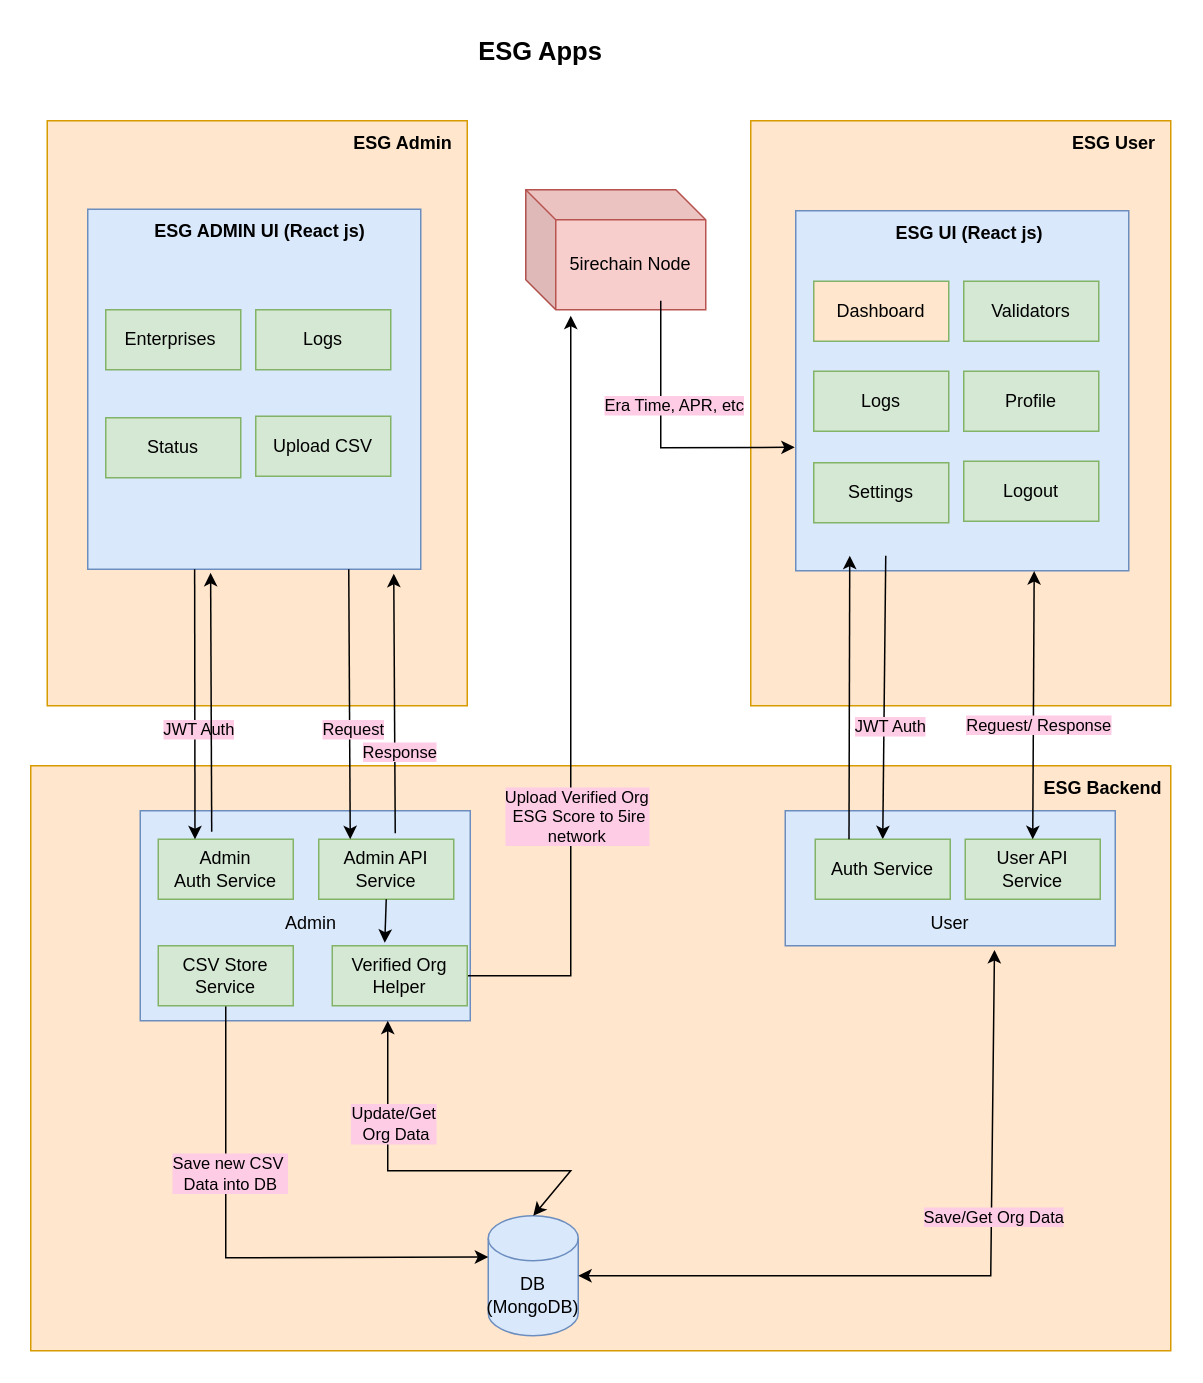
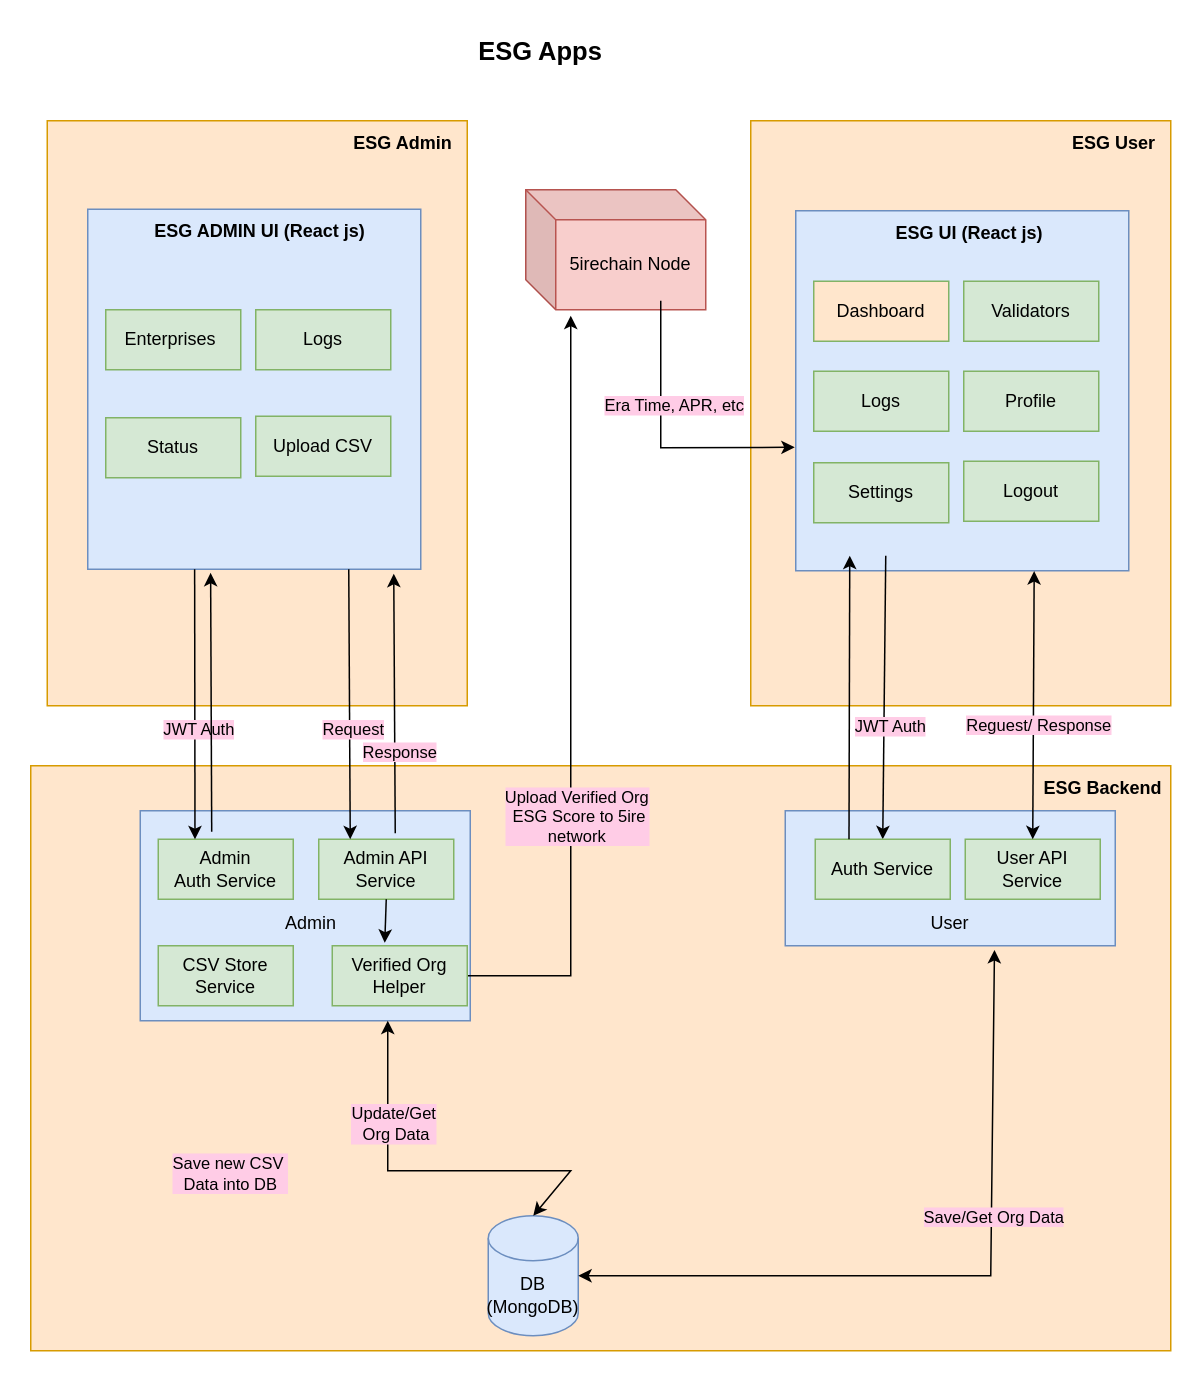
  <mxCell id="0" />
  <mxCell id="1" parent="0" />
  <mxCell id="2" value="&lt;b&gt;&lt;font style=&quot;font-size: 17px;&quot;&gt;ESG Apps&lt;/font&gt;&lt;/b&gt;" style="text;html=1;strokeColor=none;fillColor=none;align=center;verticalAlign=middle;whiteSpace=wrap;rounded=0;" parent="1" vertex="1"><mxGeometry x="250" y="20" width="220" height="30" as="geometry" /></mxCell>
  <mxCell id="3" value="" style="rounded=0;whiteSpace=wrap;html=1;fillColor=#ffe6cc;strokeColor=#d79b00;" parent="1" vertex="1"><mxGeometry x="31" y="80" width="280" height="390" as="geometry" /></mxCell>
  <mxCell id="4" value="" style="rounded=0;whiteSpace=wrap;html=1;fillColor=#ffe6cc;strokeColor=#d79b00;" parent="1" vertex="1"><mxGeometry x="500" y="80" width="280" height="390" as="geometry" /></mxCell>
  <mxCell id="5" value="" style="rounded=0;whiteSpace=wrap;html=1;fillColor=#ffe6cc;strokeColor=#d79b00;" parent="1" vertex="1"><mxGeometry x="20" y="510" width="760" height="390" as="geometry" /></mxCell>
  <mxCell id="6" value="ESG User&amp;nbsp;" style="text;html=1;strokeColor=none;fillColor=none;align=center;verticalAlign=middle;whiteSpace=wrap;rounded=0;fontStyle=1" parent="1" vertex="1"><mxGeometry x="709" y="80" width="70" height="30" as="geometry" /></mxCell>
  <mxCell id="7" value="ESG Admin&amp;nbsp;" style="text;html=1;strokeColor=none;fillColor=none;align=center;verticalAlign=middle;whiteSpace=wrap;rounded=0;fontStyle=1" parent="1" vertex="1"><mxGeometry x="230" y="80" width="80" height="30" as="geometry" /></mxCell>
  <mxCell id="8" value="ESG Backend" style="text;html=1;strokeColor=none;fillColor=none;align=center;verticalAlign=middle;whiteSpace=wrap;rounded=0;fontStyle=1" parent="1" vertex="1"><mxGeometry x="690" y="510" width="90" height="30" as="geometry" /></mxCell>
  <mxCell id="9" value="" style="rounded=0;whiteSpace=wrap;html=1;fillColor=#dae8fc;strokeColor=#6c8ebf;" parent="1" vertex="1"><mxGeometry x="530" y="140" width="222" height="240" as="geometry" /></mxCell>
  <mxCell id="10" value="Dashboard" style="rounded=0;whiteSpace=wrap;html=1;fillColor=#ffe6cc;strokeColor=#82b366;" parent="1" vertex="1"><mxGeometry x="542" y="187" width="90" height="40" as="geometry" /></mxCell>
  <mxCell id="11" value="Validators" style="rounded=0;whiteSpace=wrap;html=1;fillColor=#d5e8d4;strokeColor=#82b366;" parent="1" vertex="1"><mxGeometry x="642" y="187" width="90" height="40" as="geometry" /></mxCell>
  <mxCell id="12" value="Logs" style="rounded=0;whiteSpace=wrap;html=1;fillColor=#d5e8d4;strokeColor=#82b366;" parent="1" vertex="1"><mxGeometry x="542" y="247" width="90" height="40" as="geometry" /></mxCell>
  <mxCell id="13" value="Profile" style="rounded=0;whiteSpace=wrap;html=1;fillColor=#d5e8d4;strokeColor=#82b366;" parent="1" vertex="1"><mxGeometry x="642" y="247" width="90" height="40" as="geometry" /></mxCell>
  <mxCell id="14" value="Settings" style="rounded=0;whiteSpace=wrap;html=1;fillColor=#d5e8d4;strokeColor=#82b366;" parent="1" vertex="1"><mxGeometry x="542" y="308" width="90" height="40" as="geometry" /></mxCell>
  <mxCell id="15" value="ESG UI (React js)" style="text;html=1;strokeColor=none;fillColor=none;align=center;verticalAlign=middle;whiteSpace=wrap;rounded=0;fontStyle=1" parent="1" vertex="1"><mxGeometry x="593" y="140" width="106" height="30" as="geometry" /></mxCell>
  <mxCell id="16" value="" style="rounded=0;whiteSpace=wrap;html=1;fillColor=#dae8fc;strokeColor=#6c8ebf;" parent="1" vertex="1"><mxGeometry x="523" y="540" width="220" height="90" as="geometry" /></mxCell>
  <mxCell id="17" value="" style="endArrow=classic;html=1;rounded=0;entryX=0.5;entryY=0;entryDx=0;entryDy=0;" parent="1" target="19" edge="1"><mxGeometry width="50" height="50" relative="1" as="geometry"><mxPoint x="590" y="370" as="sourcePoint" /><mxPoint x="514" y="540" as="targetPoint" /></mxGeometry></mxCell>
  <mxCell id="18" value="JWT Auth" style="edgeLabel;html=1;align=center;verticalAlign=middle;resizable=0;points=[];labelBackgroundColor=#FFCCE6;" parent="17" vertex="1" connectable="0"><mxGeometry x="-0.004" y="2" relative="1" as="geometry"><mxPoint x="1" y="19" as="offset" /></mxGeometry></mxCell>
  <mxCell id="19" value="Auth Service" style="rounded=0;whiteSpace=wrap;html=1;fillColor=#d5e8d4;strokeColor=#82b366;" parent="1" vertex="1"><mxGeometry x="543" y="559" width="90" height="40" as="geometry" /></mxCell>
  <mxCell id="20" value="" style="endArrow=classic;html=1;rounded=0;exitX=0.25;exitY=0;exitDx=0;exitDy=0;" parent="1" source="19" edge="1"><mxGeometry width="50" height="50" relative="1" as="geometry"><mxPoint x="492" y="540" as="sourcePoint" /><mxPoint x="566" y="370" as="targetPoint" /></mxGeometry></mxCell>
  <mxCell id="21" value="Logout" style="rounded=0;whiteSpace=wrap;html=1;fillColor=#d5e8d4;strokeColor=#82b366;" parent="1" vertex="1"><mxGeometry x="642" y="307" width="90" height="40" as="geometry" /></mxCell>
  <mxCell id="22" value="User API Service" style="rounded=0;whiteSpace=wrap;html=1;fillColor=#d5e8d4;strokeColor=#82b366;" parent="1" vertex="1"><mxGeometry x="643" y="559" width="90" height="40" as="geometry" /></mxCell>
  <mxCell id="23" value="" style="endArrow=classic;startArrow=classic;html=1;rounded=0;entryX=0.5;entryY=0;entryDx=0;entryDy=0;exitX=0.716;exitY=1.001;exitDx=0;exitDy=0;exitPerimeter=0;" parent="1" source="9" target="22" edge="1"><mxGeometry width="50" height="50" relative="1" as="geometry"><mxPoint x="560" y="340" as="sourcePoint" /><mxPoint x="610" y="290" as="targetPoint" /></mxGeometry></mxCell>
  <mxCell id="24" value="Reguest/ Response" style="edgeLabel;html=1;align=center;verticalAlign=middle;resizable=0;points=[];labelBackgroundColor=#FFCCE6;" parent="23" vertex="1" connectable="0"><mxGeometry x="-0.028" y="3" relative="1" as="geometry"><mxPoint y="15" as="offset" /></mxGeometry></mxCell>
  <mxCell id="25" value="" style="rounded=0;whiteSpace=wrap;html=1;fillColor=#dae8fc;strokeColor=#6c8ebf;" parent="1" vertex="1"><mxGeometry x="58" y="139" width="222" height="240" as="geometry" /></mxCell>
  <mxCell id="26" value="Enterprises&amp;nbsp;" style="rounded=0;whiteSpace=wrap;html=1;fillColor=#d5e8d4;strokeColor=#82b366;" parent="1" vertex="1"><mxGeometry x="70" y="206" width="90" height="40" as="geometry" /></mxCell>
  <mxCell id="27" value="Logs" style="rounded=0;whiteSpace=wrap;html=1;fillColor=#d5e8d4;strokeColor=#82b366;" parent="1" vertex="1"><mxGeometry x="170" y="206" width="90" height="40" as="geometry" /></mxCell>
  <mxCell id="28" value="Status" style="rounded=0;whiteSpace=wrap;html=1;fillColor=#d5e8d4;strokeColor=#82b366;" parent="1" vertex="1"><mxGeometry x="70" y="278" width="90" height="40" as="geometry" /></mxCell>
  <mxCell id="29" value="Upload CSV" style="rounded=0;whiteSpace=wrap;html=1;fillColor=#d5e8d4;strokeColor=#82b366;" parent="1" vertex="1"><mxGeometry x="170" y="277" width="90" height="40" as="geometry" /></mxCell>
  <mxCell id="30" value="ESG ADMIN UI (React js)" style="text;html=1;strokeColor=none;fillColor=none;align=center;verticalAlign=middle;whiteSpace=wrap;rounded=0;fontStyle=1" parent="1" vertex="1"><mxGeometry x="93" y="139" width="160" height="30" as="geometry" /></mxCell>
  <mxCell id="31" value="User" style="text;html=1;strokeColor=none;fillColor=none;align=center;verticalAlign=middle;whiteSpace=wrap;rounded=0;" parent="1" vertex="1"><mxGeometry x="603" y="600" width="60" height="30" as="geometry" /></mxCell>
  <mxCell id="32" value="" style="rounded=0;whiteSpace=wrap;html=1;fillColor=#dae8fc;strokeColor=#6c8ebf;" parent="1" vertex="1"><mxGeometry x="93" y="540" width="220" height="140" as="geometry" /></mxCell>
  <mxCell id="33" value="Admin&lt;br&gt;Auth Service" style="rounded=0;whiteSpace=wrap;html=1;fillColor=#d5e8d4;strokeColor=#82b366;" parent="1" vertex="1"><mxGeometry x="105" y="559" width="90" height="40" as="geometry" /></mxCell>
  <mxCell id="34" value="Admin API Service" style="rounded=0;whiteSpace=wrap;html=1;fillColor=#d5e8d4;strokeColor=#82b366;" parent="1" vertex="1"><mxGeometry x="212" y="559" width="90" height="40" as="geometry" /></mxCell>
  <mxCell id="35" value="Admin" style="text;html=1;strokeColor=none;fillColor=none;align=center;verticalAlign=middle;whiteSpace=wrap;rounded=0;" parent="1" vertex="1"><mxGeometry x="177" y="600" width="60" height="30" as="geometry" /></mxCell>
  <mxCell id="36" value="" style="endArrow=classic;html=1;rounded=0;exitX=0.312;exitY=1;exitDx=0;exitDy=0;entryX=0.25;entryY=0;entryDx=0;entryDy=0;exitPerimeter=0;" parent="1" edge="1"><mxGeometry width="50" height="50" relative="1" as="geometry"><mxPoint x="129.264" y="379" as="sourcePoint" /><mxPoint x="129.5" y="559" as="targetPoint" /></mxGeometry></mxCell>
  <mxCell id="37" value="JWT Auth" style="edgeLabel;html=1;align=center;verticalAlign=middle;resizable=0;points=[];labelBackgroundColor=#FFCCE6;" parent="36" vertex="1" connectable="0"><mxGeometry x="-0.004" y="2" relative="1" as="geometry"><mxPoint y="17" as="offset" /></mxGeometry></mxCell>
  <mxCell id="38" value="" style="endArrow=classic;html=1;rounded=0;exitX=0.396;exitY=-0.125;exitDx=0;exitDy=0;exitPerimeter=0;entryX=0.369;entryY=1.01;entryDx=0;entryDy=0;entryPerimeter=0;" parent="1" source="33" target="25" edge="1"><mxGeometry width="50" height="50" relative="1" as="geometry"><mxPoint x="503" y="569" as="sourcePoint" /><mxPoint x="256" y="370" as="targetPoint" /></mxGeometry></mxCell>
  <mxCell id="39" value="DB&lt;br&gt;(MongoDB)" style="shape=cylinder3;whiteSpace=wrap;html=1;boundedLbl=1;backgroundOutline=1;size=15;fillColor=#dae8fc;strokeColor=#6c8ebf;" parent="1" vertex="1"><mxGeometry x="325" y="810" width="60" height="80" as="geometry" /></mxCell>
  <mxCell id="40" value="" style="endArrow=classic;startArrow=classic;html=1;rounded=0;entryX=0.634;entryY=1.031;entryDx=0;entryDy=0;entryPerimeter=0;exitX=1;exitY=0.5;exitDx=0;exitDy=0;exitPerimeter=0;" parent="1" source="39" target="16" edge="1"><mxGeometry width="50" height="50" relative="1" as="geometry"><mxPoint x="390" y="540" as="sourcePoint" /><mxPoint x="440" y="490" as="targetPoint" /><Array as="points"><mxPoint x="660" y="850" /></Array></mxGeometry></mxCell>
  <mxCell id="41" value="Save/Get Org Data" style="edgeLabel;html=1;align=center;verticalAlign=middle;resizable=0;points=[];labelBackgroundColor=#FFCCE6;" parent="40" vertex="1" connectable="0"><mxGeometry x="0.281" y="-1" relative="1" as="geometry"><mxPoint as="offset" /></mxGeometry></mxCell>
  <mxCell id="42" value="" style="endArrow=classic;startArrow=classic;html=1;rounded=0;exitX=0.5;exitY=0;exitDx=0;exitDy=0;exitPerimeter=0;entryX=0.75;entryY=1;entryDx=0;entryDy=0;" parent="1" source="39" target="32" edge="1"><mxGeometry width="50" height="50" relative="1" as="geometry"><mxPoint x="420" y="860" as="sourcePoint" /><mxPoint x="258" y="690" as="targetPoint" /><Array as="points"><mxPoint x="380" y="780" /><mxPoint x="258" y="780" /></Array></mxGeometry></mxCell>
  <mxCell id="43" value="Update/Get&lt;br&gt;&amp;nbsp;Org Data" style="edgeLabel;html=1;align=center;verticalAlign=middle;resizable=0;points=[];labelBackgroundColor=#FFCCE6;" parent="42" vertex="1" connectable="0"><mxGeometry x="0.281" y="-1" relative="1" as="geometry"><mxPoint x="2" y="-26" as="offset" /></mxGeometry></mxCell>
- <mxCell id="44" value="" style="endArrow=classic;html=1;rounded=0;exitX=0.5;exitY=1;exitDx=0;exitDy=0;entryX=0;entryY=0;entryDx=0;entryDy=27.5;entryPerimeter=0;" parent="1" source="50" target="39" edge="1"><mxGeometry width="50" height="50" relative="1" as="geometry"><mxPoint x="127" y="750" as="sourcePoint" /><mxPoint x="440" y="500" as="targetPoint" /><Array as="points"><mxPoint x="150" y="838" /></Array></mxGeometry></mxCell>
  <mxCell id="45" value="5irechain Node" style="shape=cube;whiteSpace=wrap;html=1;boundedLbl=1;backgroundOutline=1;darkOpacity=0.05;darkOpacity2=0.1;fillColor=#f8cecc;strokeColor=#b85450;" parent="1" vertex="1"><mxGeometry x="350" y="126" width="120" height="80" as="geometry" /></mxCell>
  <mxCell id="46" value="" style="endArrow=classic;html=1;rounded=0;entryX=-0.003;entryY=0.657;entryDx=0;entryDy=0;entryPerimeter=0;" parent="1" target="9" edge="1"><mxGeometry width="50" height="50" relative="1" as="geometry"><mxPoint x="440" y="200" as="sourcePoint" /><mxPoint x="440" y="450" as="targetPoint" /><Array as="points"><mxPoint x="440" y="298" /></Array></mxGeometry></mxCell>
  <mxCell id="47" value="Era Time, APR, etc" style="edgeLabel;html=1;align=center;verticalAlign=middle;resizable=0;points=[];labelBackgroundColor=#FFCCE6;" parent="46" vertex="1" connectable="0"><mxGeometry x="0.186" relative="1" as="geometry"><mxPoint x="-4" y="-28" as="offset" /></mxGeometry></mxCell>
  <mxCell id="48" value="" style="endArrow=classic;html=1;rounded=0;" parent="1" source="52" edge="1"><mxGeometry width="50" height="50" relative="1" as="geometry"><mxPoint x="390" y="500" as="sourcePoint" /><mxPoint x="380" y="210" as="targetPoint" /><Array as="points"><mxPoint x="380" y="650" /></Array></mxGeometry></mxCell>
  <mxCell id="49" value="Upload Verified Org&lt;br&gt;&amp;nbsp;ESG Score to&amp;nbsp;5ire &lt;br&gt;network" style="edgeLabel;html=1;align=center;verticalAlign=middle;resizable=0;points=[];labelBackgroundColor=#FFCCE6;" parent="48" vertex="1" connectable="0"><mxGeometry x="-0.092" y="1" relative="1" as="geometry"><mxPoint x="4" y="55" as="offset" /></mxGeometry></mxCell>
  <mxCell id="50" value="CSV Store Service" style="rounded=0;whiteSpace=wrap;html=1;fillColor=#d5e8d4;strokeColor=#82b366;" vertex="1" parent="1"><mxGeometry x="105" y="630" width="90" height="40" as="geometry" /></mxCell>
  <mxCell id="51" value="Save new CSV&amp;nbsp;&lt;br&gt;Data into DB" style="edgeLabel;html=1;align=center;verticalAlign=middle;resizable=0;points=[];labelBackgroundColor=#FFCCE6;" vertex="1" connectable="0" parent="1"><mxGeometry x="221" y="720" as="geometry"><mxPoint x="-69" y="61" as="offset" /></mxGeometry></mxCell>
  <mxCell id="52" value="Verified Org&lt;br&gt;Helper" style="rounded=0;whiteSpace=wrap;html=1;fillColor=#d5e8d4;strokeColor=#82b366;" vertex="1" parent="1"><mxGeometry x="221" y="630" width="90" height="40" as="geometry" /></mxCell>
  <mxCell id="53" value="" style="endArrow=classic;html=1;rounded=0;exitX=0.312;exitY=1;exitDx=0;exitDy=0;entryX=0.25;entryY=0;entryDx=0;entryDy=0;exitPerimeter=0;" edge="1" parent="1"><mxGeometry width="50" height="50" relative="1" as="geometry"><mxPoint x="232" y="379" as="sourcePoint" /><mxPoint x="233" y="559" as="targetPoint" /></mxGeometry></mxCell>
  <mxCell id="54" value="Request" style="edgeLabel;html=1;align=center;verticalAlign=middle;resizable=0;points=[];labelBackgroundColor=#FFCCE6;" vertex="1" connectable="0" parent="53"><mxGeometry x="-0.004" y="2" relative="1" as="geometry"><mxPoint y="17" as="offset" /></mxGeometry></mxCell>
  <mxCell id="55" value="" style="endArrow=classic;html=1;rounded=0;exitX=0.396;exitY=-0.125;exitDx=0;exitDy=0;exitPerimeter=0;entryX=0.369;entryY=1.01;entryDx=0;entryDy=0;entryPerimeter=0;" edge="1" parent="1"><mxGeometry width="50" height="50" relative="1" as="geometry"><mxPoint x="263" y="555" as="sourcePoint" /><mxPoint x="262" y="382" as="targetPoint" /></mxGeometry></mxCell>
  <mxCell id="56" value="Response" style="edgeLabel;html=1;align=center;verticalAlign=middle;resizable=0;points=[];labelBackgroundColor=#FFCCE6;" vertex="1" connectable="0" parent="1"><mxGeometry x="269.5" y="503.988" as="geometry"><mxPoint x="-4" y="-3" as="offset" /></mxGeometry></mxCell>
  <mxCell id="57" value="" style="endArrow=classic;html=1;rounded=0;exitX=0.5;exitY=1;exitDx=0;exitDy=0;entryX=0.389;entryY=-0.05;entryDx=0;entryDy=0;entryPerimeter=0;" edge="1" parent="1" source="34" target="52"><mxGeometry width="50" height="50" relative="1" as="geometry"><mxPoint x="360" y="590" as="sourcePoint" /><mxPoint x="410" y="540" as="targetPoint" /></mxGeometry></mxCell>
